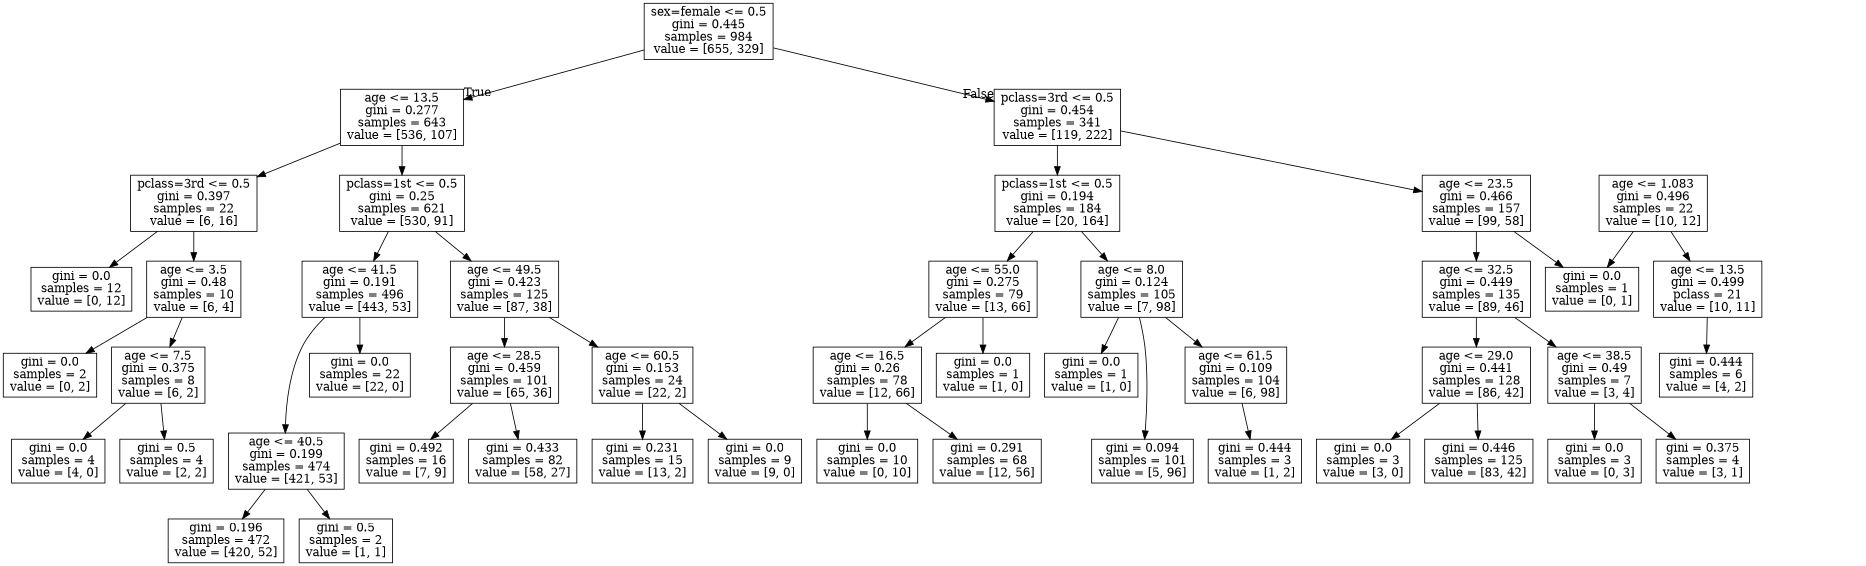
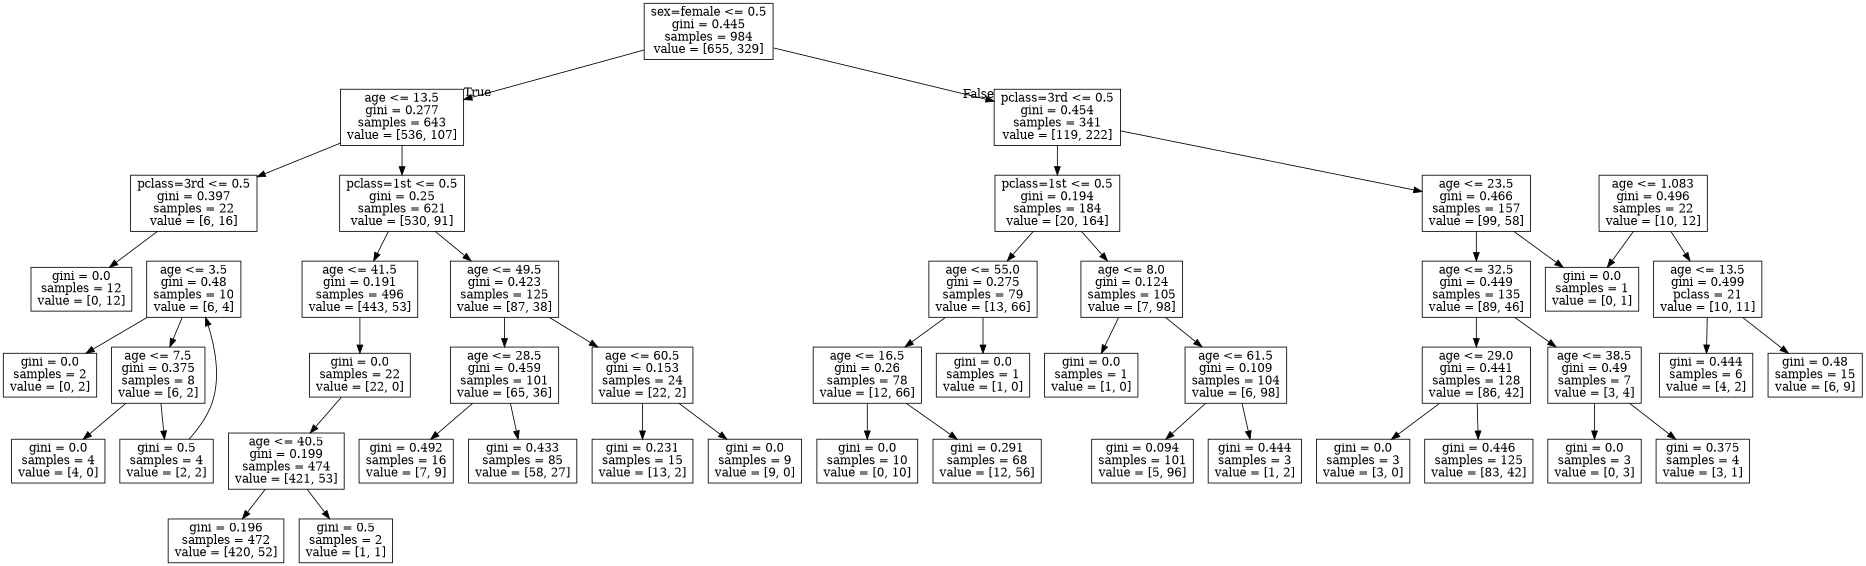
  digraph {
    node [shape=box]
    n1 [label="sex=female <= 0.5\ngini = 0.445\nsamples = 984\nvalue = [655, 329]"]
    n2 [label="age <= 13.5\ngini = 0.277\nsamples = 643\nvalue = [536, 107]"]
    n3 [label="pclass=3rd <= 0.5\ngini = 0.454\nsamples = 341\nvalue = [119, 222]"]
    n4 [label="pclass=3rd <= 0.5\ngini = 0.397\nsamples = 22\nvalue = [6, 16]"]
    n5 [label="pclass=1st <= 0.5\ngini = 0.25\nsamples = 621\nvalue = [530, 91]"]
    n6 [label="pclass=1st <= 0.5\ngini = 0.194\nsamples = 184\nvalue = [20, 164]"]
    n7 [label="age <= 23.5\ngini = 0.466\nsamples = 157\nvalue = [99, 58]"]
    n8 [label="gini = 0.0\nsamples = 12\nvalue = [0, 12]"]
    n9 [label="age <= 3.5\ngini = 0.48\nsamples = 10\nvalue = [6, 4]"]
    n10 [label="age <= 41.5\ngini = 0.191\nsamples = 496\nvalue = [443, 53]"]
    n11 [label="age <= 49.5\ngini = 0.423\nsamples = 125\nvalue = [87, 38]"]
    n12 [label="gini = 0.0\nsamples = 2\nvalue = [0, 2]"]
    n13 [label="age <= 7.5\ngini = 0.375\nsamples = 8\nvalue = [6, 2]"]
    n14 [label="gini = 0.0\nsamples = 4\nvalue = [4, 0]"]
    n15 [label="gini = 0.5\nsamples = 4\nvalue = [2, 2]"]
    n16 [label="age <= 40.5\ngini = 0.199\nsamples = 474\nvalue = [421, 53]"]
    n17 [label="gini = 0.0\nsamples = 22\nvalue = [22, 0]"]
    n18 [label="age <= 28.5\ngini = 0.459\nsamples = 101\nvalue = [65, 36]"]
    n19 [label="age <= 60.5\ngini = 0.153\nsamples = 24\nvalue = [22, 2]"]
    n20 [label="gini = 0.196\nsamples = 472\nvalue = [420, 52]"]
    n21 [label="gini = 0.5\nsamples = 2\nvalue = [1, 1]"]
    n22 [label="gini = 0.492\nsamples = 16\nvalue = [7, 9]"]
-   n23 [label="gini = 0.433\nsamples = 82\nvalue = [58, 27]"]
+   n23 [label="gini = 0.433\nsamples = 85\nvalue = [58, 27]"]
    n24 [label="gini = 0.231\nsamples = 15\nvalue = [13, 2]"]
    n25 [label="gini = 0.0\nsamples = 9\nvalue = [9, 0]"]
    n26 [label="age <= 55.0\ngini = 0.275\nsamples = 79\nvalue = [13, 66]"]
    n27 [label="age <= 8.0\ngini = 0.124\nsamples = 105\nvalue = [7, 98]"]
    n28 [label="age <= 32.5\ngini = 0.449\nsamples = 135\nvalue = [89, 46]"]
    n29 [label="gini = 0.0\nsamples = 1\nvalue = [0, 1]"]
    n30 [label="age <= 16.5\ngini = 0.26\nsamples = 78\nvalue = [12, 66]"]
    n31 [label="gini = 0.0\nsamples = 1\nvalue = [1, 0]"]
    n32 [label="gini = 0.0\nsamples = 1\nvalue = [1, 0]"]
    n33 [label="age <= 61.5\ngini = 0.109\nsamples = 104\nvalue = [6, 98]"]
    n34 [label="gini = 0.0\nsamples = 10\nvalue = [0, 10]"]
    n35 [label="gini = 0.291\nsamples = 68\nvalue = [12, 56]"]
    n36 [label="gini = 0.094\nsamples = 101\nvalue = [5, 96]"]
    n37 [label="gini = 0.444\nsamples = 3\nvalue = [1, 2]"]
    n38 [label="age <= 1.083\ngini = 0.496\nsamples = 22\nvalue = [10, 12]"]
    n39 [label="age <= 13.5\ngini = 0.499\npclass = 21\nvalue = [10, 11]"]
    n40 [label="age <= 29.0\ngini = 0.441\nsamples = 128\nvalue = [86, 42]"]
    n41 [label="age <= 38.5\ngini = 0.49\nsamples = 7\nvalue = [3, 4]"]
    n42 [label="gini = 0.444\nsamples = 6\nvalue = [4, 2]"]
+   n43 [label="gini = 0.48\nsamples = 15\nvalue = [6, 9]"]
    n44 [label="gini = 0.0\nsamples = 3\nvalue = [3, 0]"]
    n45 [label="gini = 0.446\nsamples = 125\nvalue = [83, 42]"]
    n46 [label="gini = 0.0\nsamples = 3\nvalue = [0, 3]"]
    n47 [label="gini = 0.375\nsamples = 4\nvalue = [3, 1]"]
    n1 -> n2 [headlabel=True labelangle=45 labeldistance=2.5]
    n1 -> n3 [headlabel=False labelangle=-45 labeldistance=2.5]
    n2 -> n4
    n2 -> n5
    n3 -> n6
    n3 -> n7
    n4 -> n8
-   n4 -> n9
+   n15 -> n9
    n5 -> n10
    n5 -> n11
    n6 -> n26
    n6 -> n27
    n7 -> n28
    n7 -> n29
    n9 -> n12
    n9 -> n13
-   n10 -> n16
+   n17 -> n16
    n10 -> n17
    n11 -> n18
    n11 -> n19
    n13 -> n14
    n13 -> n15
    n16 -> n20
    n16 -> n21
    n18 -> n22
    n18 -> n23
    n19 -> n24
    n19 -> n25
    n26 -> n30
    n26 -> n31
    n27 -> n32
    n27 -> n33
    n28 -> n40
    n28 -> n41
    n30 -> n34
    n30 -> n35
-   n27 -> n36
+   n33 -> n36
    n33 -> n37
    n38 -> n29
    n38 -> n39
    n39 -> n42
+   n39 -> n43
    n40 -> n44
    n40 -> n45
    n41 -> n46
    n41 -> n47
  }
